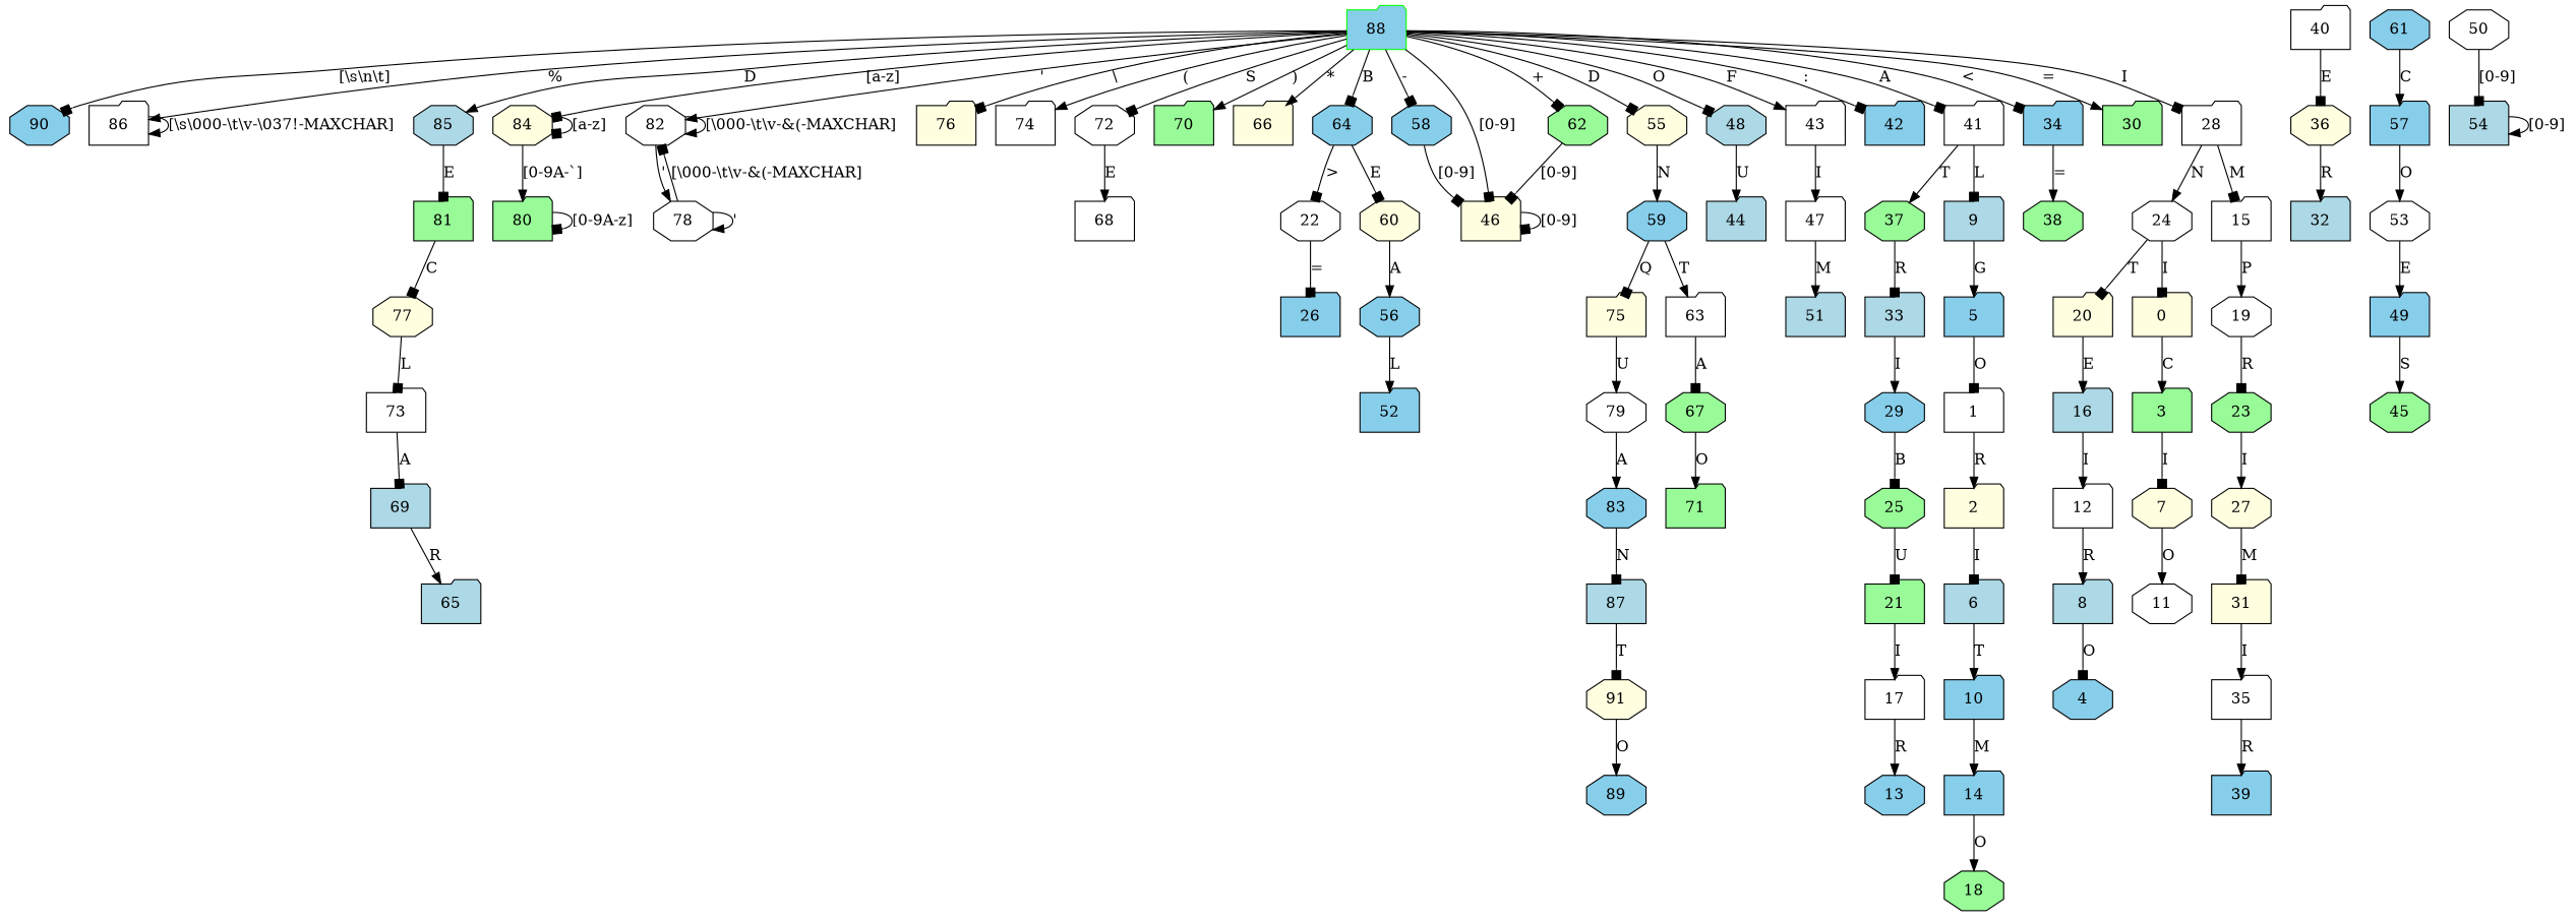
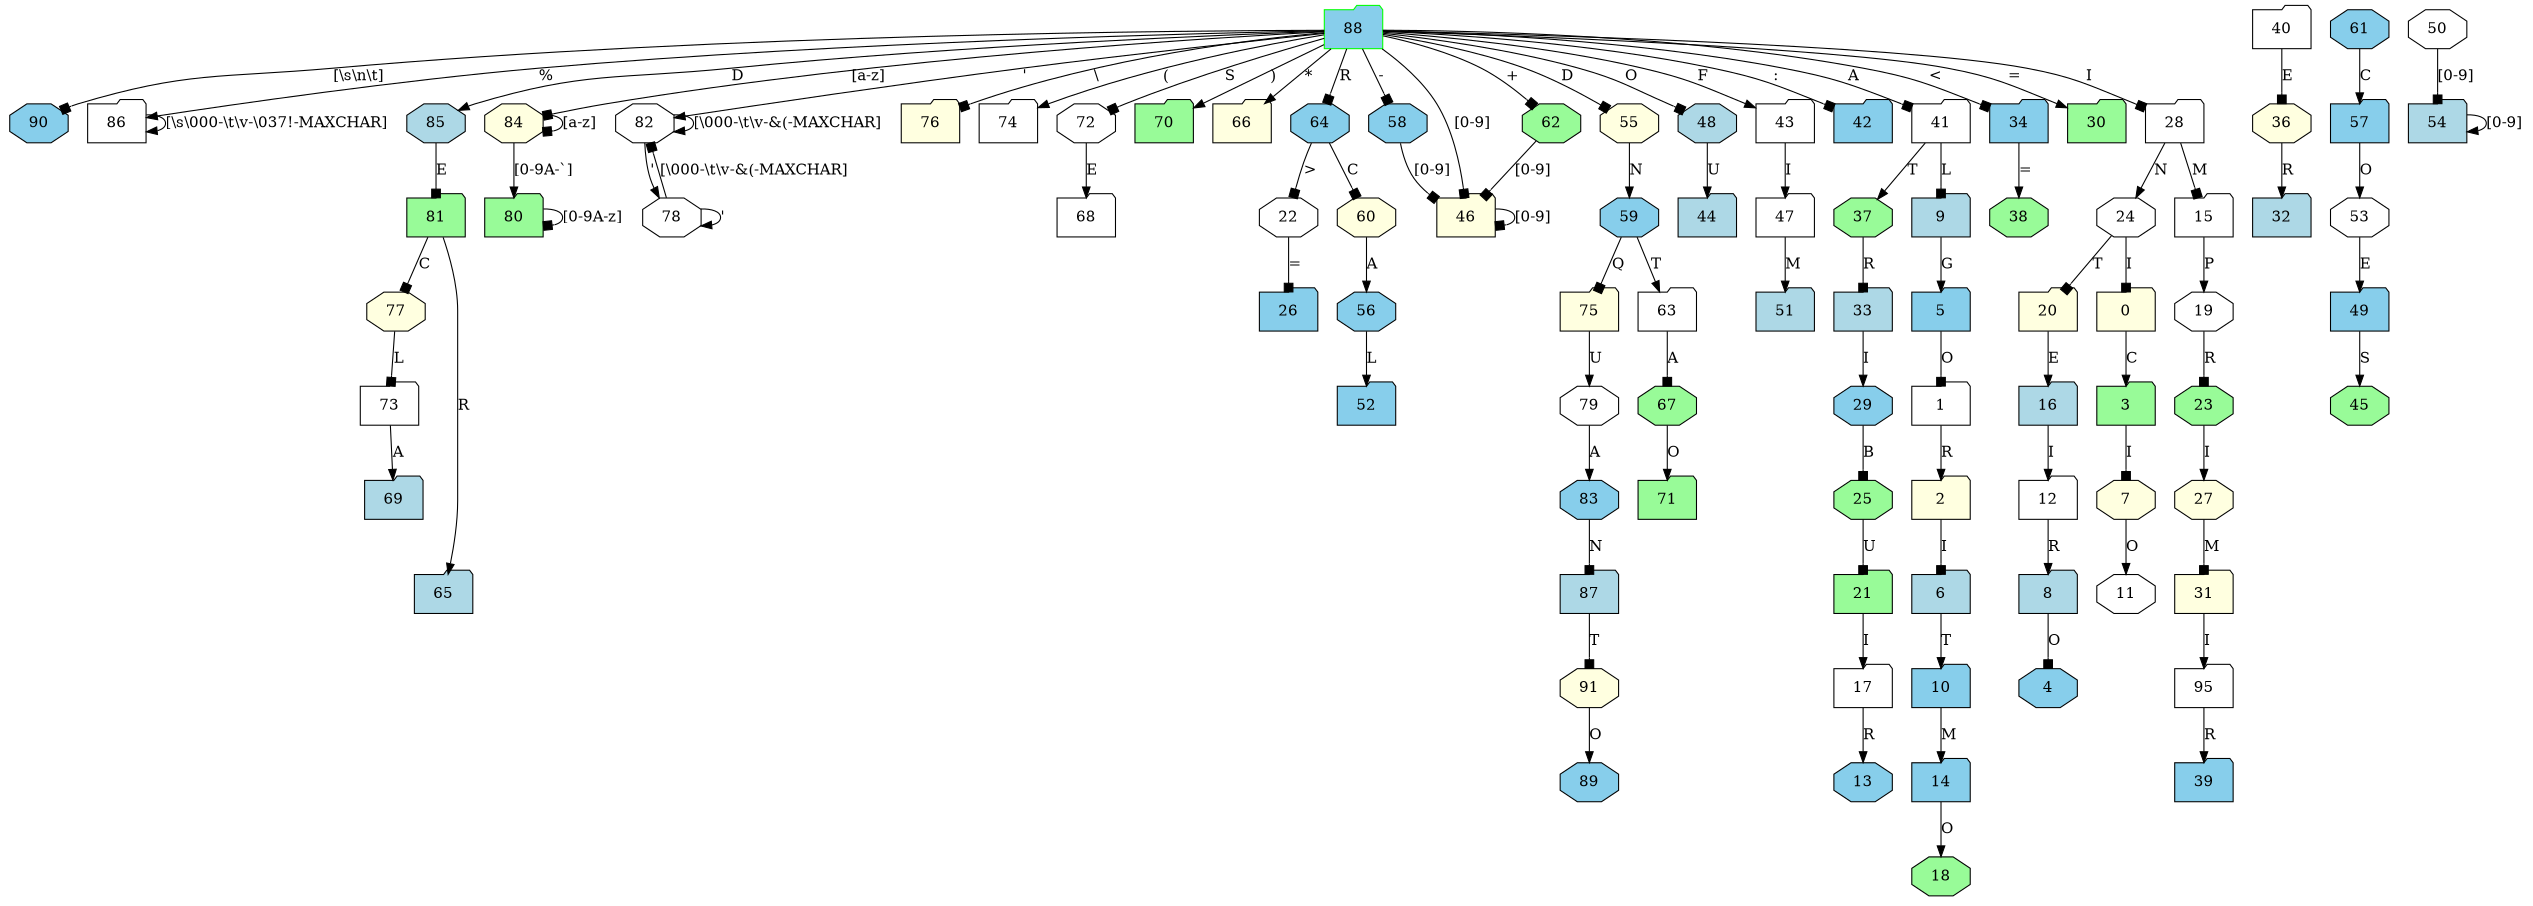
  digraph {
    node [fillcolor=white shape=folder style=filled]
    edge [arrowhead=normal]
    91 [fillcolor=lightyellow shape=octagon]
    89 [fillcolor=skyblue shape=octagon]
    90 [fillcolor=skyblue shape=octagon]
    88 [color=green fillcolor=skyblue]
    86
    85 [fillcolor=lightblue shape=octagon]
    84 [fillcolor=lightyellow shape=octagon]
    82 [shape=octagon]
    76 [fillcolor=lightyellow]
    74
    72 [shape=octagon]
    70 [fillcolor=palegreen]
    66 [fillcolor=lightyellow]
    64 [fillcolor=skyblue shape=octagon]
    62 [fillcolor=palegreen shape=octagon]
    58 [fillcolor=skyblue shape=octagon]
    55 [fillcolor=lightyellow shape=octagon]
    48 [fillcolor=lightblue shape=octagon]
    46 [fillcolor=lightyellow]
    43
    42 [fillcolor=skyblue]
    41
    34 [fillcolor=skyblue]
    30 [fillcolor=palegreen]
    28
    81 [fillcolor=palegreen]
    80 [fillcolor=palegreen]
    78 [shape=octagon]
    68
    22 [shape=octagon]
    60 [fillcolor=lightyellow shape=octagon]
    59 [fillcolor=skyblue shape=octagon]
    44 [fillcolor=lightblue]
    47
    37 [fillcolor=palegreen shape=octagon]
    9 [fillcolor=lightblue]
    36 [fillcolor=lightyellow shape=octagon]
    40
    38 [fillcolor=palegreen shape=octagon]
    24 [shape=octagon]
    15
    26 [fillcolor=skyblue]
    87 [fillcolor=lightblue]
    77 [fillcolor=lightyellow shape=octagon]
    83 [fillcolor=skyblue shape=octagon]
    73
    79 [shape=octagon]
    69 [fillcolor=lightblue]
    75 [fillcolor=lightyellow]
    65 [fillcolor=lightblue]
    71 [fillcolor=palegreen]
    67 [fillcolor=palegreen shape=octagon]
    61 [fillcolor=skyblue shape=octagon]
    57 [fillcolor=skyblue]
    56 [fillcolor=skyblue shape=octagon]
    63
    53 [shape=octagon]
    52 [fillcolor=skyblue]
    49 [fillcolor=skyblue]
    54 [fillcolor=lightblue]
    45 [fillcolor=palegreen shape=octagon]
    51 [fillcolor=lightblue]
    50 [shape=octagon]
    33 [fillcolor=lightblue]
    5 [fillcolor=skyblue]
    32 [fillcolor=lightblue]
    39 [fillcolor=skyblue]
    29 [fillcolor=skyblue shape=octagon]
-   35
+   35 [label=95]
    25 [fillcolor=palegreen shape=octagon]
    31 [fillcolor=lightyellow]
    21 [fillcolor=palegreen]
    20 [fillcolor=lightyellow]
    0 [fillcolor=lightyellow]
    19 [shape=octagon]
    27 [fillcolor=lightyellow shape=octagon]
    17
    16 [fillcolor=lightblue]
    3 [fillcolor=palegreen]
    23 [fillcolor=palegreen shape=octagon]
    13 [fillcolor=skyblue shape=octagon]
    12
    18 [fillcolor=palegreen shape=octagon]
    8 [fillcolor=lightblue]
    14 [fillcolor=skyblue]
    4 [fillcolor=skyblue shape=octagon]
    11 [shape=octagon]
    10 [fillcolor=skyblue]
    1
    7 [fillcolor=lightyellow shape=octagon]
    6 [fillcolor=lightblue]
    2 [fillcolor=lightyellow]
    91 -> 89 [label=O]
    88 -> 90 [arrowhead=box label="[\\s\\n\\t]"]
    88 -> 86 [label="%"]
    88 -> 85 [label=D]
    88 -> 84 [arrowhead=box label="[a-z]"]
    88 -> 82 [label="'"]
    88 -> 76 [arrowhead=box label="\\"]
    88 -> 74 [label="("]
    88 -> 72 [arrowhead=box label=S]
    88 -> 70 [label=")"]
    88 -> 66 [label="*"]
-   88 -> 64 [arrowhead=box label=B]
+   88 -> 64 [arrowhead=box label=R]
    88 -> 62 [arrowhead=box label="+"]
    88 -> 58 [arrowhead=box label="\-"]
    88 -> 55 [arrowhead=box label=D]
    88 -> 48 [arrowhead=box label=O]
    88 -> 46 [arrowhead=box label="[0-9]"]
    88 -> 43 [label=F]
    88 -> 42 [arrowhead=box label=":"]
    88 -> 41 [arrowhead=box label=A]
    88 -> 34 [arrowhead=box label="<"]
    88 -> 30 [label="="]
    88 -> 28 [arrowhead=box label=I]
    86 -> 86 [label="[\\s\\000-\\t\\v-\\037!-MAXCHAR]"]
    85 -> 81 [arrowhead=box label=E]
    84 -> 84 [arrowhead=box label="[a-z]"]
    84 -> 80 [label="[0-9A-`]"]
    82 -> 82 [label="[\\000-\\t\\v-&(-MAXCHAR]"]
    82 -> 78 [label="'"]
    72 -> 68 [label=E]
    64 -> 22 [arrowhead=box label=">"]
-   64 -> 60 [arrowhead=box label=E]
+   64 -> 60 [arrowhead=box label=C]
    62 -> 46 [arrowhead=box label="[0-9]"]
    58 -> 46 [arrowhead=box label="[0-9]"]
    55 -> 59 [label=N]
    48 -> 44 [label=U]
    46 -> 46 [arrowhead=box label="[0-9]"]
    43 -> 47 [label=I]
    41 -> 37 [label=T]
    41 -> 9 [arrowhead=box label=L]
    34 -> 38 [label="="]
    28 -> 24 [label=N]
    28 -> 15 [arrowhead=box label=M]
    81 -> 77 [arrowhead=box label=C]
    80 -> 80 [arrowhead=box label="[0-9A-z]"]
    78 -> 82 [arrowhead=box label="[\\000-\\t\\v-&(-MAXCHAR]"]
    78 -> 78 [label="'"]
    22 -> 26 [arrowhead=box label="="]
    60 -> 56 [label=A]
    59 -> 75 [arrowhead=box label=Q]
    59 -> 63 [label=T]
    47 -> 51 [label=M]
    37 -> 33 [arrowhead=box label=R]
    9 -> 5 [label=G]
    36 -> 32 [label=R]
    40 -> 36 [arrowhead=box label=E]
    24 -> 20 [arrowhead=box label=T]
    24 -> 0 [arrowhead=box label=I]
    15 -> 19 [label=P]
    87 -> 91 [arrowhead=box label=T]
    77 -> 73 [arrowhead=box label=L]
    83 -> 87 [arrowhead=box label=N]
-   73 -> 69 [arrowhead=box label=A]
+   73 -> 69 [label=A]
    79 -> 83 [label=A]
-   69 -> 65 [label=R]
+   81 -> 65 [label=R]
    75 -> 79 [label=U]
    67 -> 71 [label=O]
    61 -> 57 [label=C]
    57 -> 53 [label=O]
    56 -> 52 [label=L]
    63 -> 67 [arrowhead=box label=A]
    53 -> 49 [label=E]
    49 -> 45 [label=S]
    54 -> 54 [label="[0-9]"]
    50 -> 54 [arrowhead=box label="[0-9]"]
    33 -> 29 [label=I]
    5 -> 1 [arrowhead=box label=O]
    29 -> 25 [arrowhead=box label=B]
    35 -> 39 [label=R]
    25 -> 21 [arrowhead=box label=U]
    31 -> 35 [label=I]
    21 -> 17 [label=I]
    20 -> 16 [label=E]
    0 -> 3 [label=C]
    19 -> 23 [arrowhead=box label=R]
    27 -> 31 [arrowhead=box label=M]
    17 -> 13 [label=R]
    16 -> 12 [label=I]
    3 -> 7 [arrowhead=box label=I]
    23 -> 27 [label=I]
    12 -> 8 [label=R]
    8 -> 4 [arrowhead=box label=O]
    14 -> 18 [label=O]
    10 -> 14 [label=M]
    1 -> 2 [label=R]
    7 -> 11 [label=O]
    6 -> 10 [label=T]
    2 -> 6 [arrowhead=box label=I]
  }
